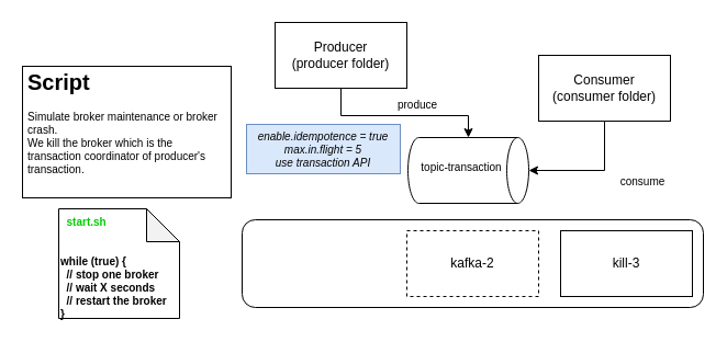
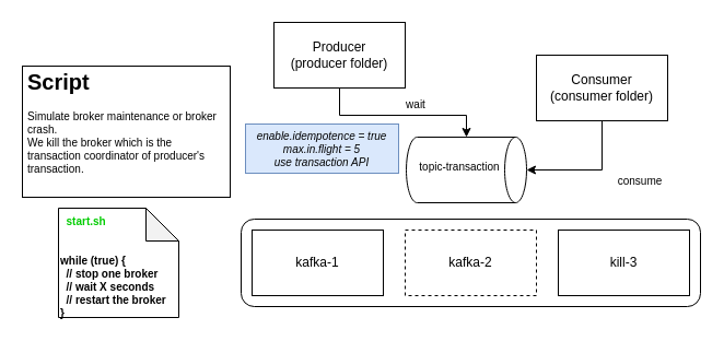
  <mxCell id="0" />
  <mxCell id="1" parent="0" />
+ <mxCell id="2" value="kafka-1" style="rounded=0;whiteSpace=wrap;html=1;" vertex="1" parent="1"><mxGeometry x="230" y="210" width="120" height="60" as="geometry" /></mxCell>
  <mxCell id="3" value="kafka-2" style="rounded=0;whiteSpace=wrap;html=1;dashed=1;" vertex="1" parent="1"><mxGeometry x="370" y="210" width="120" height="60" as="geometry" /></mxCell>
  <mxCell id="4" value="kill-3" style="rounded=0;whiteSpace=wrap;html=1;" vertex="1" parent="1"><mxGeometry x="510" y="210" width="120" height="60" as="geometry" /></mxCell>
  <mxCell id="5" value="" style="rounded=1;whiteSpace=wrap;html=1;fillColor=none;" vertex="1" parent="1"><mxGeometry x="220" y="200" width="420" height="80" as="geometry" /></mxCell>
  <mxCell id="6" style="edgeStyle=orthogonalEdgeStyle;rounded=0;orthogonalLoop=1;jettySize=auto;html=1;exitX=0.5;exitY=1;exitDx=0;exitDy=0;entryX=0;entryY=0.5;entryDx=0;entryDy=0;entryPerimeter=0;fontSize=10;fontColor=#000000;" edge="1" parent="1" source="7" target="11"><mxGeometry relative="1" as="geometry"><Array as="points"><mxPoint x="310" y="105" /><mxPoint x="426" y="105" /></Array></mxGeometry></mxCell>
  <mxCell id="7" value="Producer&lt;br&gt;(producer folder)" style="rounded=0;whiteSpace=wrap;html=1;fillColor=none;" vertex="1" parent="1"><mxGeometry x="250" y="20" width="120" height="60" as="geometry" /></mxCell>
  <mxCell id="8" style="edgeStyle=orthogonalEdgeStyle;rounded=0;orthogonalLoop=1;jettySize=auto;html=1;exitX=0.5;exitY=1;exitDx=0;exitDy=0;entryX=0.5;entryY=0;entryDx=0;entryDy=0;entryPerimeter=0;fontSize=10;fontColor=#000000;" edge="1" parent="1" source="9" target="11"><mxGeometry relative="1" as="geometry" /></mxCell>
  <mxCell id="9" value="Consumer&lt;br&gt;(consumer folder)" style="rounded=0;whiteSpace=wrap;html=1;fillColor=none;" vertex="1" parent="1"><mxGeometry x="490" y="50" width="120" height="60" as="geometry" /></mxCell>
  <mxCell id="10" value="" style="group" vertex="1" connectable="0" parent="1"><mxGeometry x="360" y="125" width="121" height="60" as="geometry" /></mxCell>
  <mxCell id="11" value="" style="shape=cylinder3;whiteSpace=wrap;html=1;boundedLbl=1;backgroundOutline=1;size=10;fillColor=none;rotation=90;" vertex="1" parent="10"><mxGeometry x="36" y="-25" width="60" height="110" as="geometry" /></mxCell>
  <mxCell id="12" value="&lt;font style=&quot;font-size: 10px&quot;&gt;topic-transaction&lt;/font&gt;" style="text;html=1;strokeColor=none;fillColor=none;align=center;verticalAlign=middle;whiteSpace=wrap;rounded=0;" vertex="1" parent="10"><mxGeometry y="12" width="120" height="30" as="geometry" /></mxCell>
  <mxCell id="13" value="&lt;b&gt;&lt;font color=&quot;#00cc00&quot;&gt;&amp;nbsp; start.sh&lt;/font&gt;&lt;br&gt;&lt;br&gt;&lt;br&gt;while (true) {&lt;br&gt;&amp;nbsp; // stop one broker&amp;nbsp;&lt;br&gt;&amp;nbsp; // wait X seconds&lt;br&gt;&amp;nbsp; // restart the broker&lt;br&gt;}&lt;br&gt;&lt;/b&gt;" style="shape=note;whiteSpace=wrap;html=1;backgroundOutline=1;darkOpacity=0.05;fontSize=10;fillColor=none;align=left;verticalAlign=top;" vertex="1" parent="1"><mxGeometry x="53" y="190" width="110" height="100" as="geometry" /></mxCell>
  <mxCell id="14" value="&lt;h1&gt;Script&lt;/h1&gt;&lt;p&gt;Simulate broker maintenance or broker crash.&lt;br&gt;We kill the broker which is the transaction coordinator of producer's transaction.&lt;/p&gt;" style="text;html=1;strokeColor=default;fillColor=none;spacing=5;spacingTop=-20;whiteSpace=wrap;overflow=hidden;rounded=0;fontSize=10;fontColor=#000000;" vertex="1" parent="1"><mxGeometry x="20" y="60" width="190" height="120" as="geometry" /></mxCell>
  <mxCell id="15" value="&lt;i&gt;enable.idempotence = true&lt;br&gt;max.in.flight = 5&lt;br&gt;use transaction API&lt;br&gt;&lt;/i&gt;" style="text;html=1;strokeColor=#6c8ebf;fillColor=#dae8fc;align=center;verticalAlign=middle;whiteSpace=wrap;rounded=0;fontSize=10;" vertex="1" parent="1"><mxGeometry x="224" y="113" width="140" height="45" as="geometry" /></mxCell>
- <mxCell id="16" value="produce" style="text;html=1;strokeColor=none;fillColor=none;align=center;verticalAlign=middle;whiteSpace=wrap;rounded=0;fontSize=10;fontColor=#000000;" vertex="1" parent="1"><mxGeometry x="350" y="80" width="60" height="30" as="geometry" /></mxCell>
+ <mxCell id="16" value="wait" style="text;html=1;strokeColor=none;fillColor=none;align=center;verticalAlign=middle;whiteSpace=wrap;rounded=0;fontSize=10;fontColor=#000000;" vertex="1" parent="1"><mxGeometry x="350" y="80" width="60" height="30" as="geometry" /></mxCell>
  <mxCell id="17" value="consume" style="text;html=1;strokeColor=none;fillColor=none;align=center;verticalAlign=middle;whiteSpace=wrap;rounded=0;fontSize=10;fontColor=#000000;" vertex="1" parent="1"><mxGeometry x="555" y="150" width="60" height="30" as="geometry" /></mxCell>
